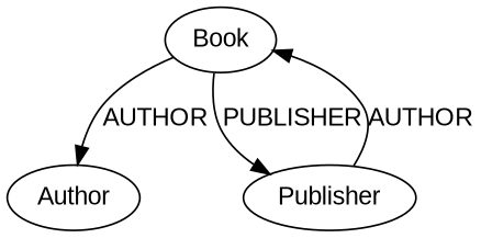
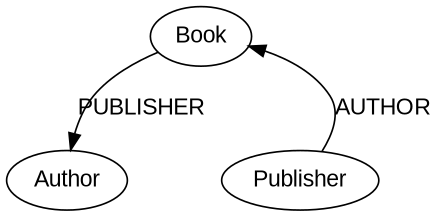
  strict digraph {
    fontname="Liberation Sans"
    node [fontname="Liberation Sans"]
    edge [fontname="Liberation Sans" weight=1]
    Book
    Author
    Publisher
-   Book -> Author [label=AUTHOR]
-   Book -> Publisher [label=PUBLISHER]
+   Book -> Author [label=PUBLISHER]
    Publisher -> Book [label=AUTHOR]
  }
